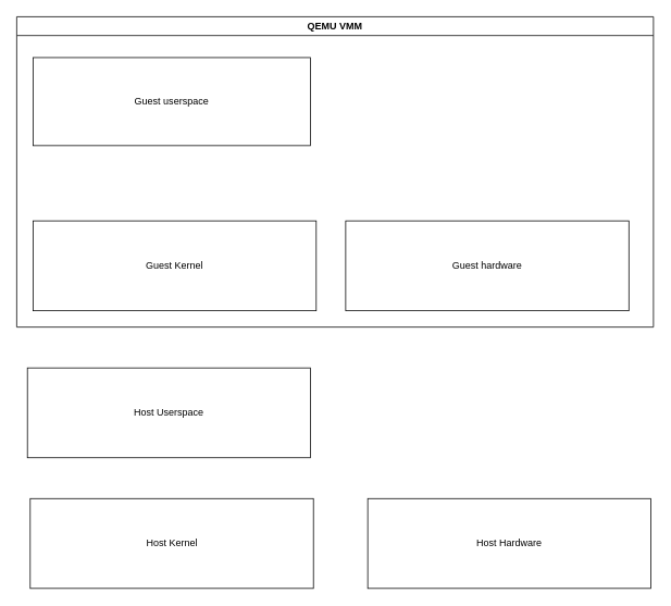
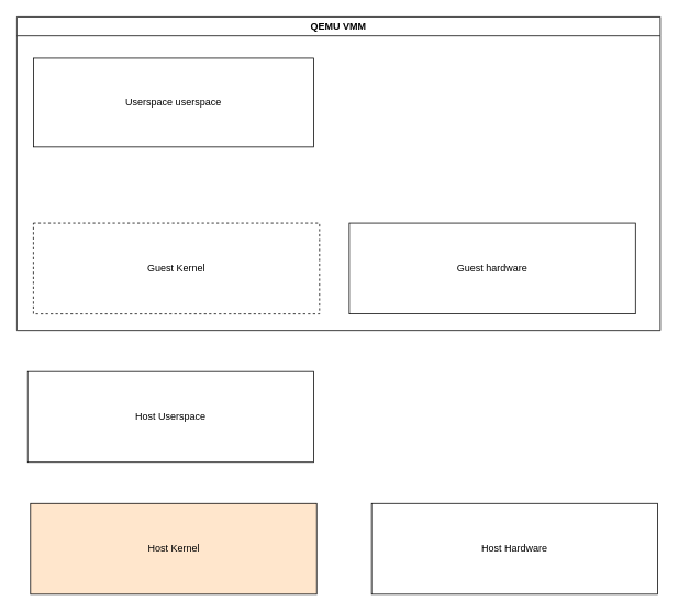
  <mxCell id="0" />
  <mxCell id="1" parent="0" />
  <mxCell id="2" value="Host Userspace" style="rounded=0;whiteSpace=wrap;html=1;" vertex="1" parent="1"><mxGeometry x="33.08" y="450" width="346.92" height="110" as="geometry" /></mxCell>
- <mxCell id="3" value="Guest Kernel" style="rounded=0;whiteSpace=wrap;html=1;" vertex="1" parent="1"><mxGeometry x="40" y="270" width="346.92" height="110" as="geometry" /></mxCell>
- <mxCell id="4" value="Guest userspace" style="rounded=0;whiteSpace=wrap;html=1;" vertex="1" parent="1"><mxGeometry x="40" y="70" width="340" height="107.8" as="geometry" /></mxCell>
- <mxCell id="5" value="&lt;div&gt;Host Kernel&lt;/div&gt;" style="rounded=0;whiteSpace=wrap;html=1;" vertex="1" parent="1"><mxGeometry x="36.54" y="610" width="346.92" height="110" as="geometry" /></mxCell>
+ <mxCell id="3" value="Guest Kernel" style="rounded=0;whiteSpace=wrap;html=1;dashed=1;" vertex="1" parent="1"><mxGeometry x="40" y="270" width="346.92" height="110" as="geometry" /></mxCell>
+ <mxCell id="4" value="Userspace userspace" style="rounded=0;whiteSpace=wrap;html=1;" vertex="1" parent="1"><mxGeometry x="40" y="70" width="340" height="107.8" as="geometry" /></mxCell>
+ <mxCell id="5" value="&lt;div&gt;Host Kernel&lt;/div&gt;" style="rounded=0;whiteSpace=wrap;html=1;fillColor=#ffe6cc;" vertex="1" parent="1"><mxGeometry x="36.54" y="610" width="346.92" height="110" as="geometry" /></mxCell>
  <mxCell id="6" value="Host Hardware" style="rounded=0;whiteSpace=wrap;html=1;" vertex="1" parent="1"><mxGeometry x="450" y="610" width="346.92" height="110" as="geometry" /></mxCell>
  <mxCell id="7" value="Guest hardware" style="rounded=0;whiteSpace=wrap;html=1;" vertex="1" parent="1"><mxGeometry x="423" y="270" width="346.92" height="110" as="geometry" /></mxCell>
  <mxCell id="8" value="QEMU VMM" style="swimlane;whiteSpace=wrap;html=1;" vertex="1" parent="1"><mxGeometry x="20" y="20" width="780" height="380" as="geometry" /></mxCell>
